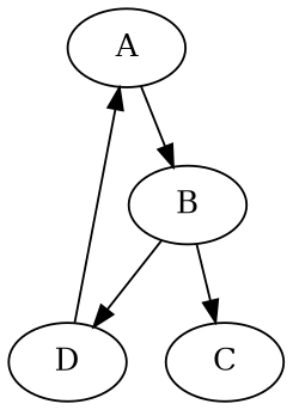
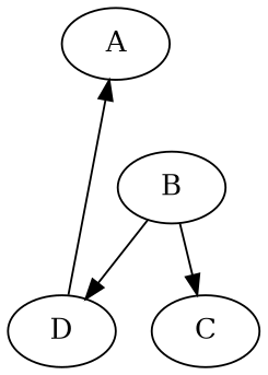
  digraph {
    edge [seconds=3.0]
    A
    B
    D
    C
-   A -> B [seconds=1.0]
    B -> D
    B -> C [seconds=2.0]
    D -> A
  }
